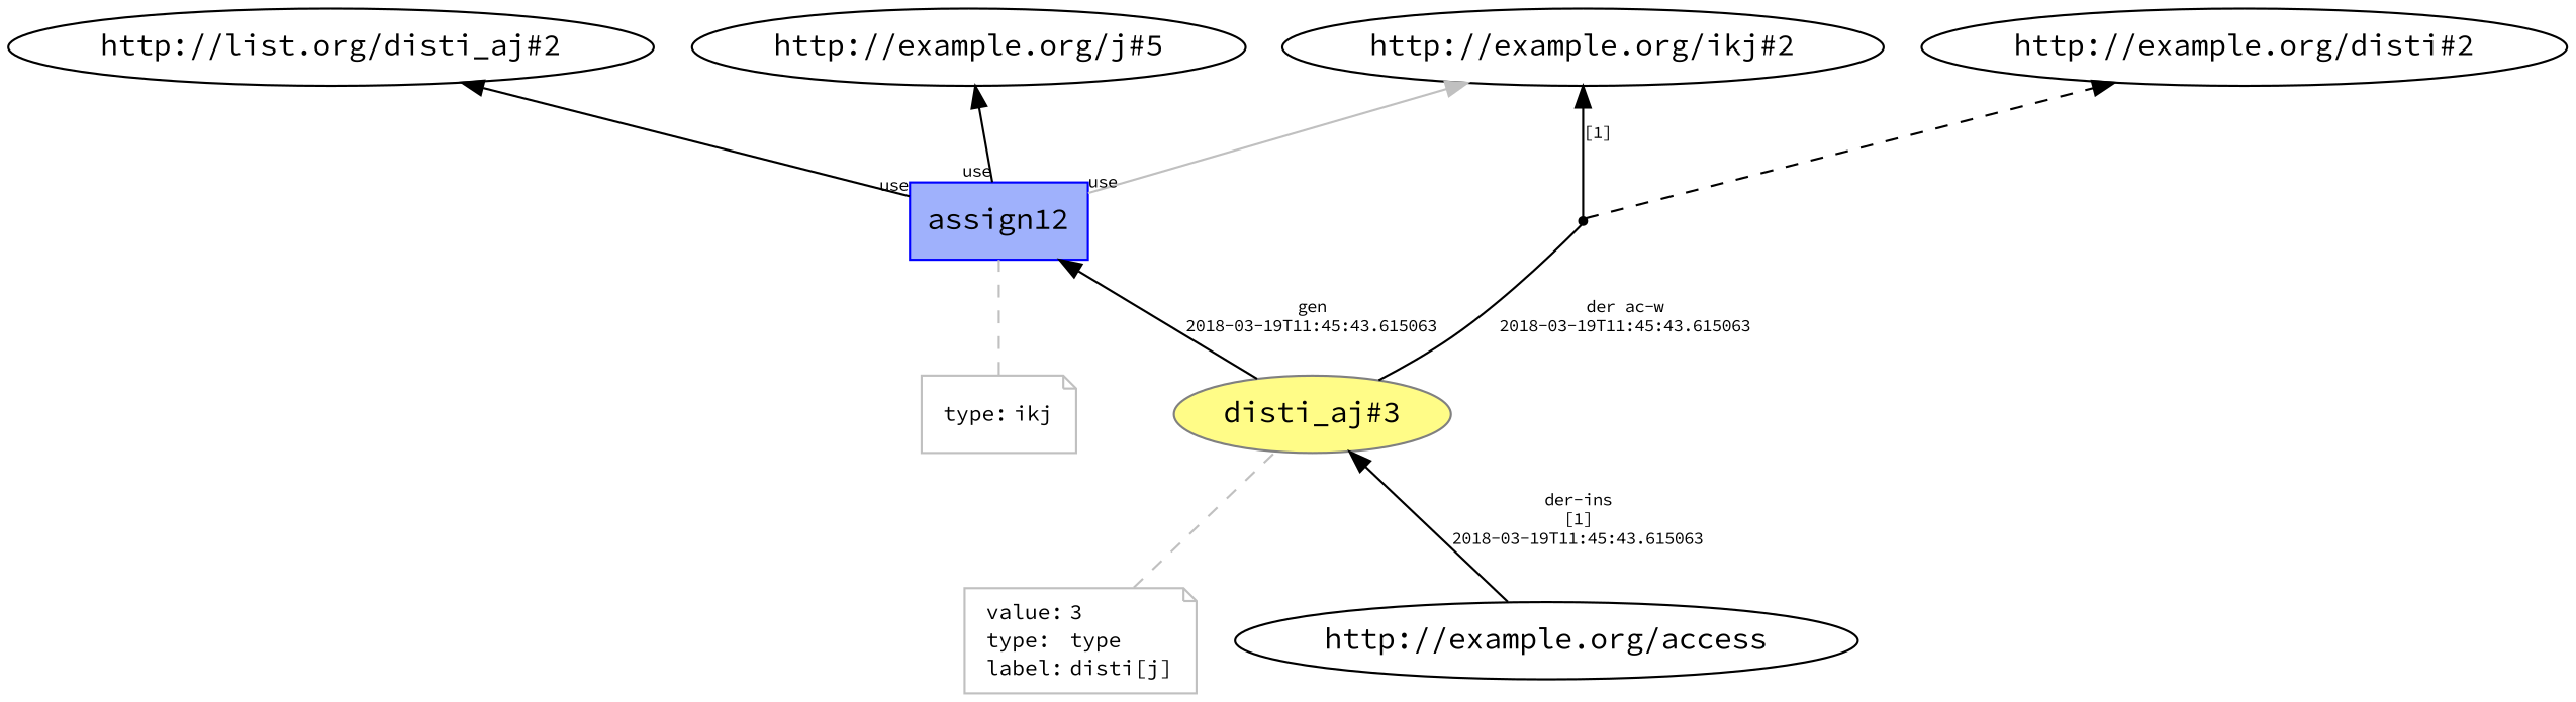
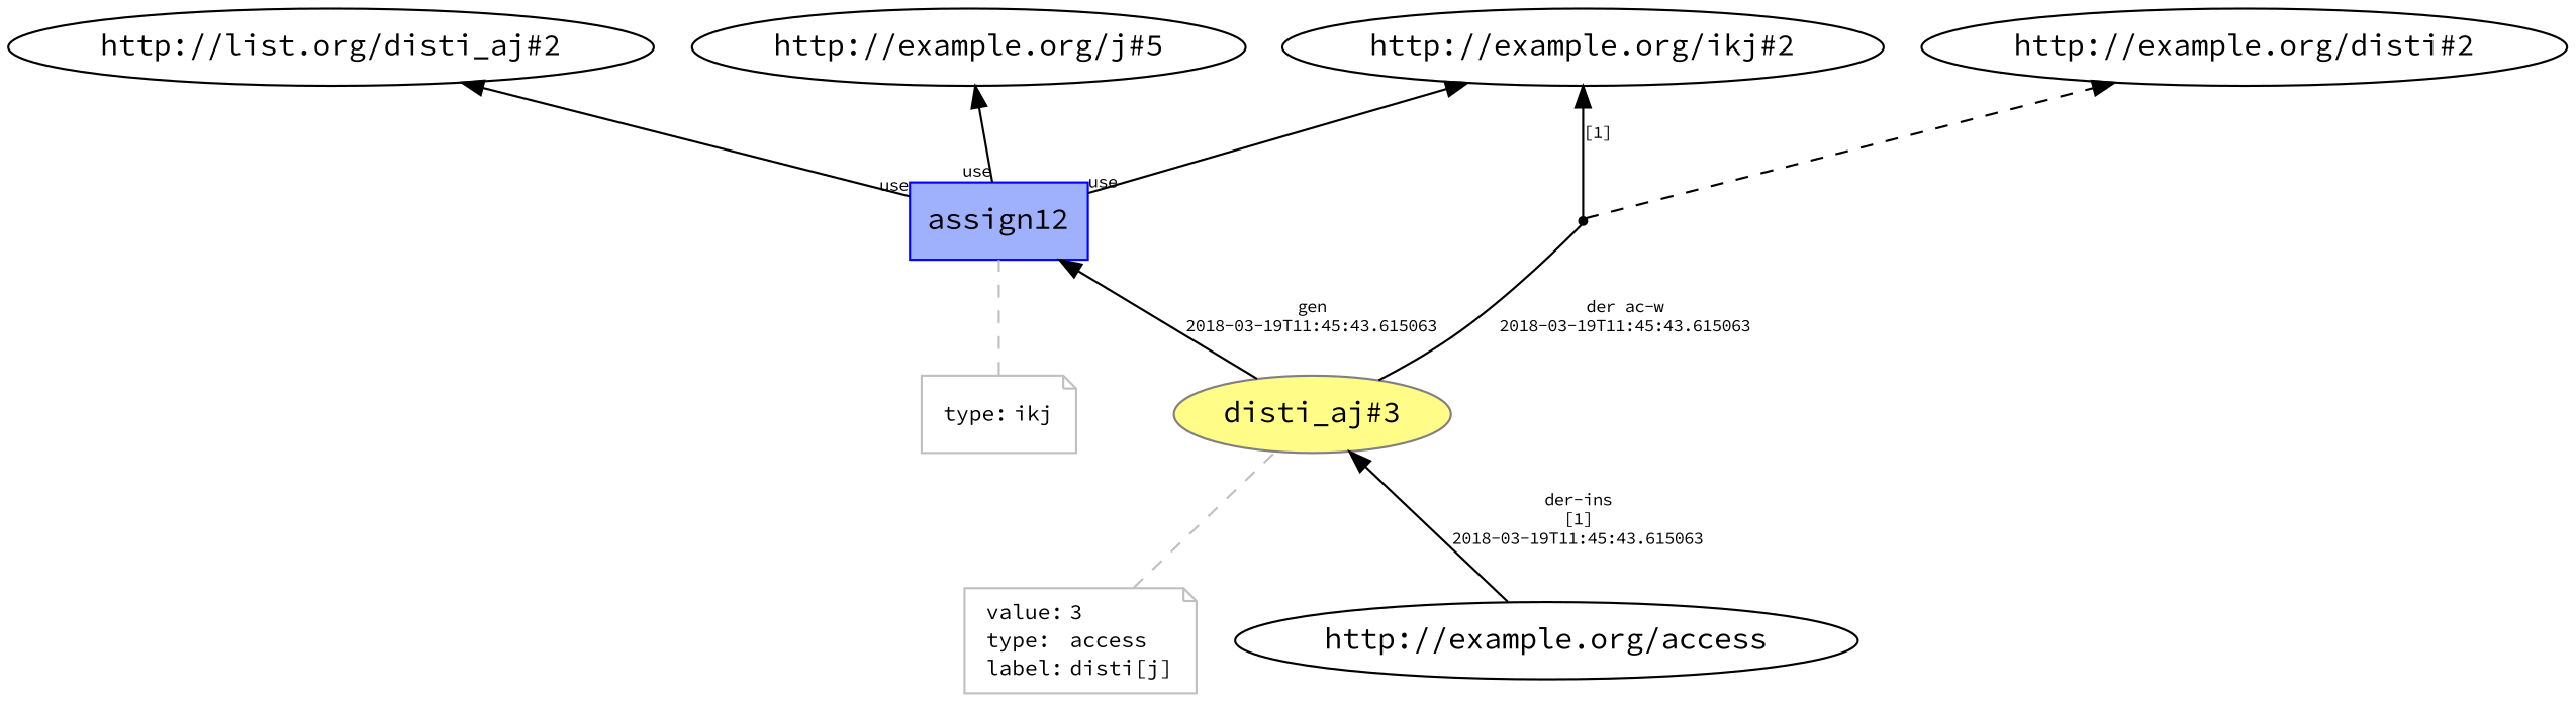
  digraph {
    fontname="Source Code Pro"
    rankdir=BT
    node [fontname="Source Code Pro"]
    edge [fontname="Source Code Pro" rotation=20]
    n1 [color="#808080" fillcolor="#FFFC87" label="disti_aj#3" style=filled]
    n2 [color="#0000FF" fillcolor="#9FB1FC" label=assign12 shape=polygon sides=4 style=filled]
    bn0 [shape=point]
    "http://example.org/ikj#2"
    "http://example.org/j#5"
    n6 [label="http://list.org/disti_aj#2"]
    "http://example.org/disti#2"
-   n8 [color=gray fontcolor=black fontsize=10 label=<<TABLE cellpadding="0" border="0"> 	<TR> 	    <TD align="left">value:</TD> 	    <TD align="left">3</TD> 	</TR> 	<TR> 	    <TD align="left">type:</TD> 	    <TD align="left">type</TD> 	</TR> 	<TR> 	    <TD align="left">label:</TD> 	    <TD align="left">disti[j]</TD> 	</TR> </TABLE>> shape=note]
+   n8 [color=gray fontcolor=black fontsize=10 label=<<TABLE cellpadding="0" border="0"> 	<TR> 	    <TD align="left">value:</TD> 	    <TD align="left">3</TD> 	</TR> 	<TR> 	    <TD align="left">type:</TD> 	    <TD align="left">access</TD> 	</TR> 	<TR> 	    <TD align="left">label:</TD> 	    <TD align="left">disti[j]</TD> 	</TR> </TABLE>> shape=note]
    n9 [label="http://example.org/access"]
    n10 [color=gray fontcolor=black fontsize=10 label=<<TABLE cellpadding="0" border="0"> 	<TR> 	    <TD align="left">type:</TD> 	    <TD align="left">ikj</TD> 	</TR> </TABLE>> shape=note]
    n1 -> n2 [angle=60.0 distance=1.5 fontsize=8 label="gen\n2018-03-19T11:45:43.615063"]
    n1 -> bn0 [angle=60.0 arrowhead=none distance=1.5 fontsize=8 label="der ac-w\n2018-03-19T11:45:43.615063"]
-   n2 -> "http://example.org/ikj#2" [labelangle=60.0 labeldistance=1.5 labelfontsize=8 taillabel=use color=gray]
+   n2 -> "http://example.org/ikj#2" [labelangle=60.0 labeldistance=1.5 labelfontsize=8 taillabel=use]
    n2 -> "http://example.org/j#5" [labelangle=60.0 labeldistance=1.5 labelfontsize=8 taillabel=use]
    n2 -> n6 [labelangle=60.0 labeldistance=1.5 labelfontsize=8 taillabel=use]
    bn0 -> "http://example.org/ikj#2" [angle=60.0 distance=1.5 fontsize=8 label="[1]"]
    bn0 -> "http://example.org/disti#2" [style=dashed rotation=""]
    n8 -> n1 [arrowhead=none color=gray style=dashed rotation=""]
    n9 -> n1 [angle=60.0 distance=1.5 fontsize=8 label="der-ins\n[1]\n2018-03-19T11:45:43.615063"]
    n10 -> n2 [arrowhead=none color=gray style=dashed rotation=""]
  }
